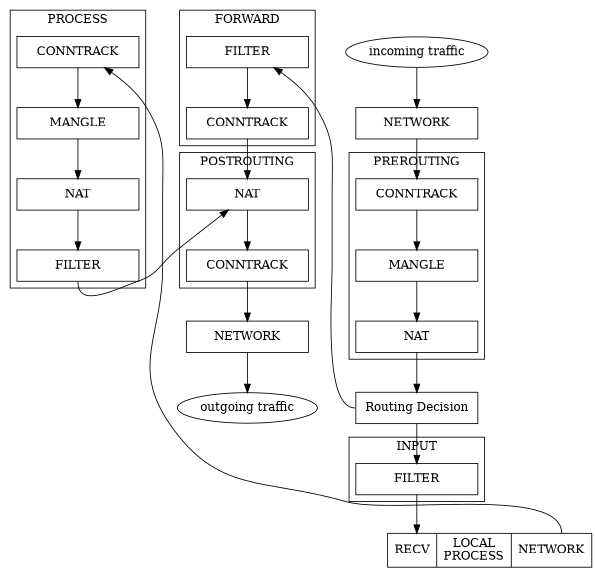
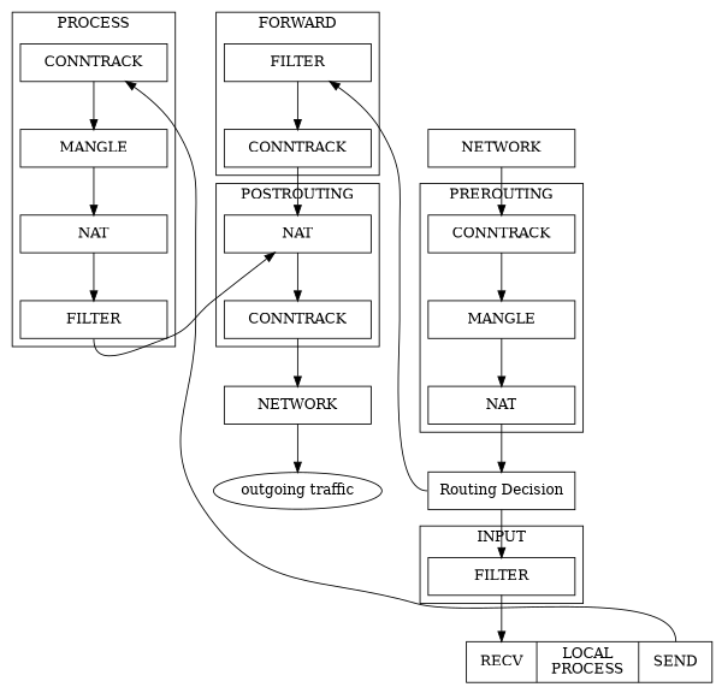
  digraph {
    compound=true
    ranksep=equally
    node [shape=record]
    CONNTRACK [width=2]
    MANGLE [width=2]
    NAT [width=2]
    n4 [label=FILTER width=2]
    n5 [label=FILTER width=2]
    n6 [label=CONNTRACK width=2]
    n7 [label=CONNTRACK width=2]
    n8 [label=MANGLE width=2]
    n9 [label=NAT width=2]
    n10 [label=FILTER width=2]
    n11 [label=NAT width=2]
    n12 [label=CONNTRACK width=2]
    "Routing Decision" [width=2]
-   n14 [label="<f0>RECV|<f1>LOCAL\nPROCESS|<f2>NETWORK" width=2]
+   n14 [label="<f0>RECV|<f1>LOCAL\nPROCESS|<f2>SEND" width=2]
    n15 [label=NETWORK width=2]
    n16 [distortion=0.7 label="outgoing traffic" shape=ellipse width=2]
    n17 [label=NETWORK width=2]
-   n18 [distortion=0.7 label="incoming traffic" shape=ellipse width=2]
    subgraph cluster_1 {
      color=black
      label=PREROUTING
      CONNTRACK
      MANGLE
      NAT
    }
    subgraph cluster_2 {
      label=INPUT
      n4
    }
    subgraph cluster_3 {
      label=FORWARD
      n5
      n6
    }
    subgraph cluster_4 {
      label=PROCESS
      n7
      n8
      n9
      n10
    }
    subgraph cluster_5 {
      label=POSTROUTING
      n11
      n12
    }
    CONNTRACK -> MANGLE
    MANGLE -> NAT
    NAT -> "Routing Decision"
    n4 -> n14 [headport=f0]
    n5 -> n6
    n6 -> n11
    n7 -> n8
    n8 -> n9
    n9 -> n10
    n10 -> n11 [constraint=false tailport=s]
    n11 -> n12
    n12 -> n15
    "Routing Decision" -> n4
    "Routing Decision" -> n5 [constraint=false tailport=w]
    n14 -> n7 [constraint=false tailport=f2]
    n15 -> n16
    n17 -> CONNTRACK
-   n18 -> n17
  }
